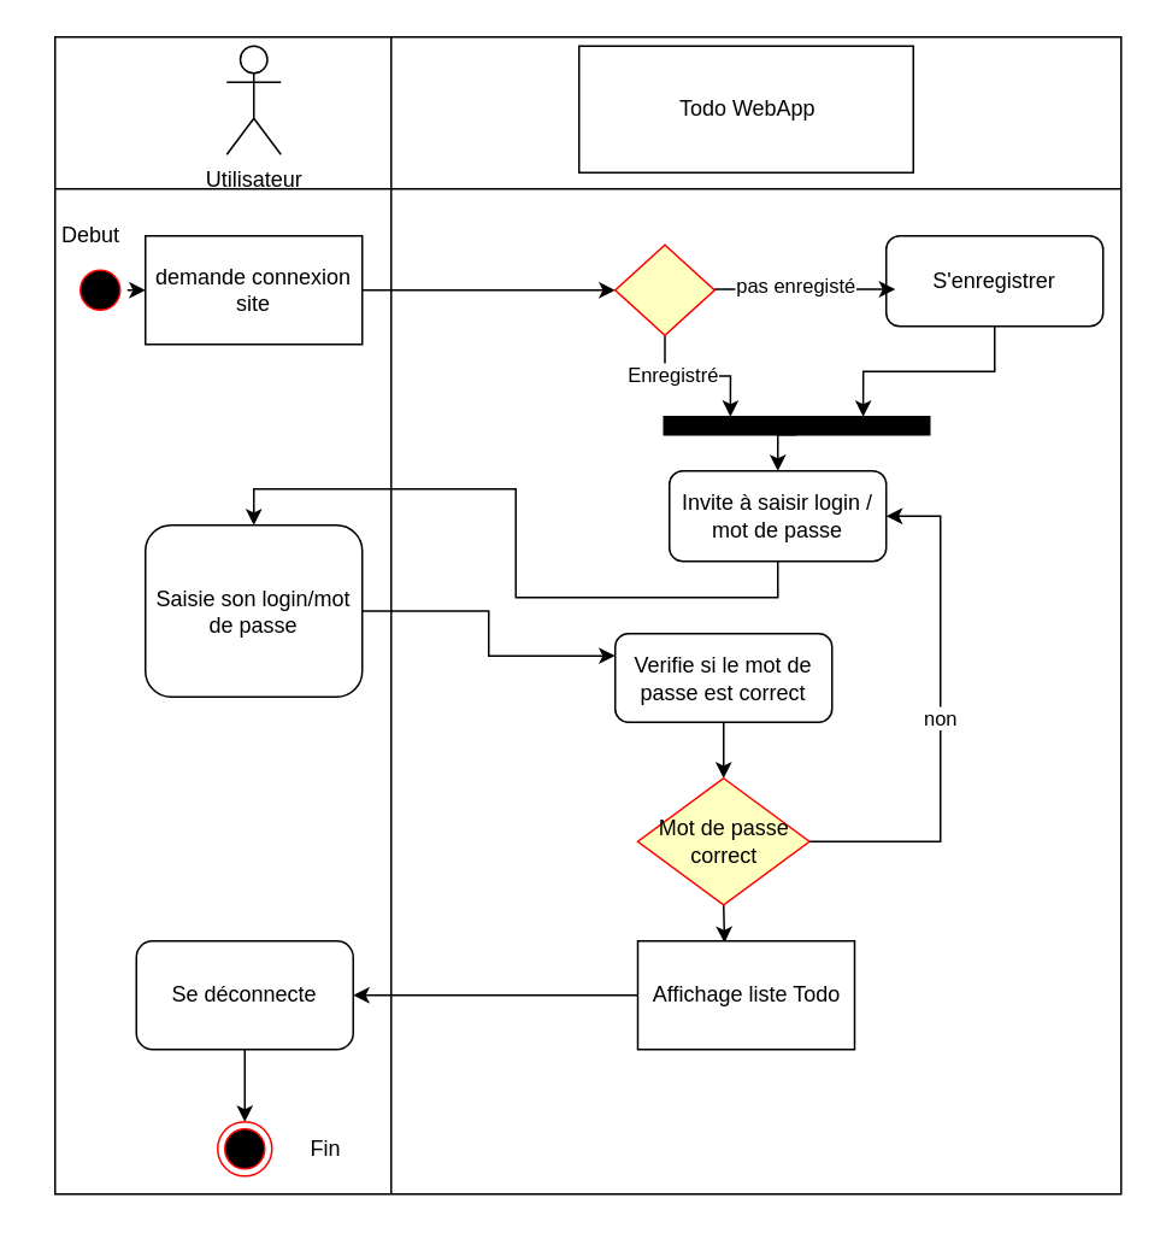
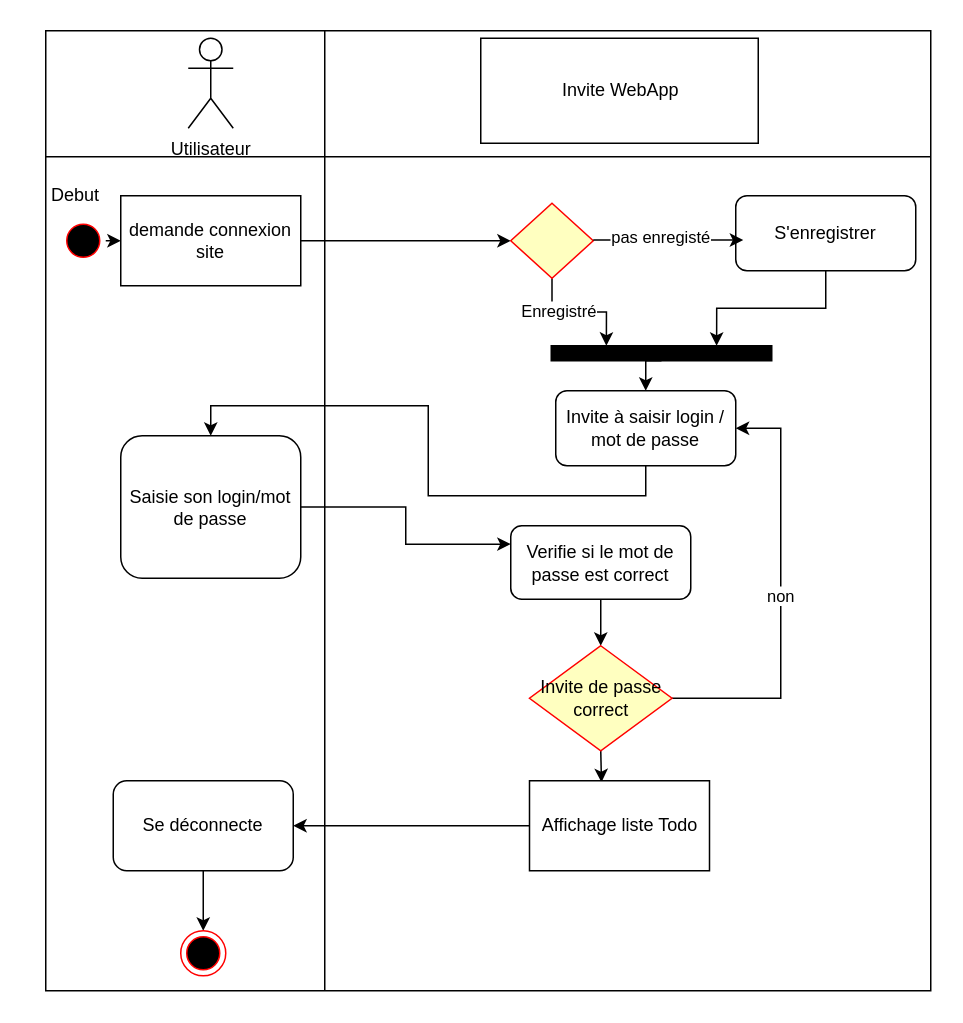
  <mxCell id="0" />
  <mxCell id="1" parent="0" />
  <mxCell id="2" value="" style="shape=table;startSize=0;container=1;collapsible=0;childLayout=tableLayout;" parent="1" vertex="1"><mxGeometry x="30" width="590" height="640" as="geometry" y="20" /></mxCell>
  <mxCell id="3" value="" style="shape=tableRow;horizontal=0;startSize=0;swimlaneHead=0;swimlaneBody=0;top=0;left=0;bottom=0;right=0;collapsible=0;dropTarget=0;fillColor=none;points=[[0,0.5],[1,0.5]];portConstraint=eastwest;" parent="2" vertex="1"><mxGeometry width="590" height="84" as="geometry" /></mxCell>
  <mxCell id="4" value="" style="shape=partialRectangle;html=1;whiteSpace=wrap;connectable=0;overflow=hidden;fillColor=none;top=0;left=0;bottom=0;right=0;pointerEvents=1;" parent="3" vertex="1"><mxGeometry width="186" height="84" as="geometry"><mxRectangle width="186" height="84" as="alternateBounds" /></mxGeometry></mxCell>
  <mxCell id="5" value="" style="shape=partialRectangle;html=1;whiteSpace=wrap;connectable=0;overflow=hidden;fillColor=none;top=0;left=0;bottom=0;right=0;pointerEvents=1;" parent="3" vertex="1"><mxGeometry x="186" width="404" height="84" as="geometry"><mxRectangle width="404" height="84" as="alternateBounds" /></mxGeometry></mxCell>
  <mxCell id="6" value="" style="shape=tableRow;horizontal=0;startSize=0;swimlaneHead=0;swimlaneBody=0;top=0;left=0;bottom=0;right=0;collapsible=0;dropTarget=0;fillColor=none;points=[[0,0.5],[1,0.5]];portConstraint=eastwest;" parent="2" vertex="1"><mxGeometry y="84" width="590" height="556" as="geometry" /></mxCell>
  <mxCell id="7" value="" style="shape=partialRectangle;html=1;whiteSpace=wrap;connectable=0;overflow=hidden;fillColor=none;top=0;left=0;bottom=0;right=0;pointerEvents=1;" parent="6" vertex="1"><mxGeometry width="186" height="556" as="geometry"><mxRectangle width="186" height="556" as="alternateBounds" /></mxGeometry></mxCell>
  <mxCell id="8" value="" style="shape=partialRectangle;html=1;whiteSpace=wrap;connectable=0;overflow=hidden;fillColor=none;top=0;left=0;bottom=0;right=0;pointerEvents=1;" parent="6" vertex="1"><mxGeometry x="186" width="404" height="556" as="geometry"><mxRectangle width="404" height="556" as="alternateBounds" /></mxGeometry></mxCell>
  <mxCell id="9" value="&lt;div&gt;Utilisateur&lt;/div&gt;&lt;div&gt;&lt;br&gt;&lt;/div&gt;" style="shape=umlActor;verticalLabelPosition=bottom;verticalAlign=top;html=1;" parent="1" vertex="1"><mxGeometry x="125" y="25" width="30" height="60" as="geometry" /></mxCell>
- <mxCell id="10" value="Todo WebApp" style="html=1;" parent="1" vertex="1"><mxGeometry x="320" y="25" width="185" height="70" as="geometry" /></mxCell>
+ <mxCell id="10" value="Invite WebApp" style="html=1;" parent="1" vertex="1"><mxGeometry x="320" y="25" width="185" height="70" as="geometry" /></mxCell>
  <mxCell id="11" style="edgeStyle=orthogonalEdgeStyle;rounded=0;orthogonalLoop=1;jettySize=auto;html=1;exitX=0.5;exitY=1;exitDx=0;exitDy=0;entryX=0.5;entryY=0;entryDx=0;entryDy=0;" parent="1" source="12" target="14" edge="1"><mxGeometry relative="1" as="geometry" /></mxCell>
  <mxCell id="12" value="&lt;div&gt;Invite à saisir login / mot de passe&lt;br&gt;&lt;/div&gt;" style="rounded=1;whiteSpace=wrap;html=1;" parent="1" vertex="1"><mxGeometry x="370" y="260" width="120" height="50" as="geometry" /></mxCell>
  <mxCell id="13" style="edgeStyle=orthogonalEdgeStyle;rounded=0;orthogonalLoop=1;jettySize=auto;html=1;exitX=1;exitY=0.5;exitDx=0;exitDy=0;entryX=0;entryY=0.25;entryDx=0;entryDy=0;" parent="1" source="14" target="18" edge="1"><mxGeometry relative="1" as="geometry" /></mxCell>
  <mxCell id="14" value="&lt;div&gt;Saisie son login/mot de passe&lt;/div&gt;" style="rounded=1;whiteSpace=wrap;html=1;" parent="1" vertex="1"><mxGeometry x="80" y="290" width="120" height="95" as="geometry" /></mxCell>
  <mxCell id="15" style="edgeStyle=orthogonalEdgeStyle;rounded=0;orthogonalLoop=1;jettySize=auto;html=1;exitX=0.5;exitY=1;exitDx=0;exitDy=0;entryX=0.5;entryY=0;entryDx=0;entryDy=0;" parent="1" source="16" target="21" edge="1"><mxGeometry relative="1" as="geometry" /></mxCell>
  <mxCell id="16" value="Se déconnecte " style="rounded=1;whiteSpace=wrap;html=1;" parent="1" vertex="1"><mxGeometry x="75" y="520" width="120" height="60" as="geometry" /></mxCell>
  <mxCell id="17" style="edgeStyle=orthogonalEdgeStyle;rounded=0;orthogonalLoop=1;jettySize=auto;html=1;exitX=0.5;exitY=1;exitDx=0;exitDy=0;entryX=0.5;entryY=0;entryDx=0;entryDy=0;" parent="1" source="18" target="25" edge="1"><mxGeometry relative="1" as="geometry" /></mxCell>
  <mxCell id="18" value="Verifie si le mot de passe est correct" style="rounded=1;whiteSpace=wrap;html=1;" parent="1" vertex="1"><mxGeometry x="340" y="350" width="120" height="49" as="geometry" /></mxCell>
  <mxCell id="19" style="edgeStyle=orthogonalEdgeStyle;rounded=0;orthogonalLoop=1;jettySize=auto;html=1;exitX=1;exitY=0.5;exitDx=0;exitDy=0;entryX=0;entryY=0.5;entryDx=0;entryDy=0;strokeColor=#000000;" parent="1" source="20" target="30" edge="1"><mxGeometry relative="1" as="geometry" /></mxCell>
  <mxCell id="20" value="" style="ellipse;html=1;shape=startState;fillColor=#000000;strokeColor=#ff0000;" parent="1" vertex="1"><mxGeometry x="40" y="145" width="30" height="30" as="geometry" /></mxCell>
  <mxCell id="21" value="" style="ellipse;html=1;shape=endState;fillColor=#000000;strokeColor=#ff0000;" parent="1" vertex="1"><mxGeometry x="120" y="620" width="30" height="30" as="geometry" /></mxCell>
  <mxCell id="22" value="Debut" style="text;html=1;strokeColor=none;fillColor=none;align=center;verticalAlign=middle;whiteSpace=wrap;rounded=0;" parent="1" vertex="1"><mxGeometry x="20" y="115" width="60" height="30" as="geometry" /></mxCell>
  <mxCell id="23" value="non" style="edgeStyle=orthogonalEdgeStyle;rounded=0;orthogonalLoop=1;jettySize=auto;html=1;exitX=1;exitY=0.5;exitDx=0;exitDy=0;entryX=1;entryY=0.5;entryDx=0;entryDy=0;" parent="1" source="25" target="12" edge="1"><mxGeometry relative="1" as="geometry"><mxPoint x="575" y="300" as="targetPoint" /><Array as="points"><mxPoint x="520" y="465" /><mxPoint x="520" y="285" /></Array></mxGeometry></mxCell>
  <mxCell id="24" style="edgeStyle=orthogonalEdgeStyle;rounded=0;orthogonalLoop=1;jettySize=auto;html=1;exitX=0.5;exitY=1;exitDx=0;exitDy=0;entryX=0.4;entryY=0.017;entryDx=0;entryDy=0;entryPerimeter=0;" edge="1" parent="1" source="25" target="27"><mxGeometry relative="1" as="geometry" /></mxCell>
- <mxCell id="25" value="Mot de passe correct" style="rhombus;whiteSpace=wrap;html=1;fillColor=#ffffc0;strokeColor=#ff0000;" parent="1" vertex="1"><mxGeometry x="352.5" y="430" width="95" height="70" as="geometry" /></mxCell>
+ <mxCell id="25" value="Invite de passe correct" style="rhombus;whiteSpace=wrap;html=1;fillColor=#ffffc0;strokeColor=#ff0000;" parent="1" vertex="1"><mxGeometry x="352.5" y="430" width="95" height="70" as="geometry" /></mxCell>
  <mxCell id="26" style="edgeStyle=orthogonalEdgeStyle;rounded=0;orthogonalLoop=1;jettySize=auto;html=1;exitX=0;exitY=0.5;exitDx=0;exitDy=0;entryX=1;entryY=0.5;entryDx=0;entryDy=0;" edge="1" parent="1" source="27" target="16"><mxGeometry relative="1" as="geometry" /></mxCell>
  <mxCell id="27" value="Affichage liste Todo" style="whiteSpace=wrap;html=1;rounded=0;" parent="1" vertex="1"><mxGeometry x="352.5" y="520" width="120" height="60" as="geometry" /></mxCell>
- <mxCell id="28" value="Fin" style="text;html=1;strokeColor=none;fillColor=none;align=center;verticalAlign=middle;whiteSpace=wrap;rounded=0;" parent="1" vertex="1"><mxGeometry x="150" y="620" width="60" height="30" as="geometry" /></mxCell>
  <mxCell id="29" style="edgeStyle=orthogonalEdgeStyle;rounded=0;orthogonalLoop=1;jettySize=auto;html=1;exitX=1;exitY=0.5;exitDx=0;exitDy=0;entryX=0;entryY=0.5;entryDx=0;entryDy=0;strokeColor=#000000;" parent="1" source="30" target="35" edge="1"><mxGeometry relative="1" as="geometry"><mxPoint x="310" y="160" as="targetPoint" /></mxGeometry></mxCell>
  <mxCell id="30" value="demande connexion site" style="whiteSpace=wrap;html=1;rounded=0;" parent="1" vertex="1"><mxGeometry x="80" y="130" width="120" height="60" as="geometry" /></mxCell>
  <mxCell id="31" style="edgeStyle=orthogonalEdgeStyle;rounded=0;orthogonalLoop=1;jettySize=auto;html=1;exitX=0.5;exitY=1;exitDx=0;exitDy=0;entryX=0.75;entryY=0;entryDx=0;entryDy=0;" edge="1" parent="1" source="32" target="39"><mxGeometry relative="1" as="geometry" /></mxCell>
  <mxCell id="32" value="S'enregistrer" style="rounded=1;whiteSpace=wrap;html=1;" vertex="1" parent="1"><mxGeometry x="490" y="130" width="120" height="50" as="geometry" /></mxCell>
  <mxCell id="33" style="edgeStyle=orthogonalEdgeStyle;rounded=0;orthogonalLoop=1;jettySize=auto;html=1;exitX=0.5;exitY=1;exitDx=0;exitDy=0;entryX=0.25;entryY=0;entryDx=0;entryDy=0;" edge="1" parent="1" source="35" target="39"><mxGeometry relative="1" as="geometry" /></mxCell>
  <mxCell id="34" value="Enregistré" style="edgeLabel;html=1;align=center;verticalAlign=middle;resizable=0;points=[];" vertex="1" connectable="0" parent="33"><mxGeometry x="-0.397" y="1" relative="1" as="geometry"><mxPoint x="1" as="offset" /></mxGeometry></mxCell>
  <mxCell id="35" value="" style="rhombus;whiteSpace=wrap;html=1;fillColor=#ffffc0;strokeColor=#ff0000;" vertex="1" parent="1"><mxGeometry x="340" y="135" width="55" height="50" as="geometry" /></mxCell>
  <mxCell id="36" style="edgeStyle=orthogonalEdgeStyle;rounded=0;orthogonalLoop=1;jettySize=auto;html=1;exitX=1;exitY=0.5;exitDx=0;exitDy=0;entryX=0;entryY=0.5;entryDx=0;entryDy=0;strokeColor=#000000;" edge="1" parent="1"><mxGeometry relative="1" as="geometry"><mxPoint x="395" y="159.5" as="sourcePoint" /><mxPoint x="495" y="159.5" as="targetPoint" /></mxGeometry></mxCell>
  <mxCell id="37" value="pas enregisté" style="edgeLabel;html=1;align=center;verticalAlign=middle;resizable=0;points=[];" vertex="1" connectable="0" parent="36"><mxGeometry x="-0.3" y="-1" relative="1" as="geometry"><mxPoint x="9" y="-3" as="offset" /></mxGeometry></mxCell>
  <mxCell id="38" style="edgeStyle=orthogonalEdgeStyle;rounded=0;orthogonalLoop=1;jettySize=auto;html=1;exitX=0.5;exitY=1;exitDx=0;exitDy=0;entryX=0.5;entryY=0;entryDx=0;entryDy=0;" edge="1" parent="1" source="39" target="12"><mxGeometry relative="1" as="geometry" /></mxCell>
  <mxCell id="39" value="" style="whiteSpace=wrap;html=1;rounded=0;shadow=0;comic=0;labelBackgroundColor=none;strokeWidth=1;fillColor=#000000;fontFamily=Verdana;fontSize=12;align=center;rotation=0;" vertex="1" parent="1"><mxGeometry x="367" y="230" width="147" height="10" as="geometry" /></mxCell>
